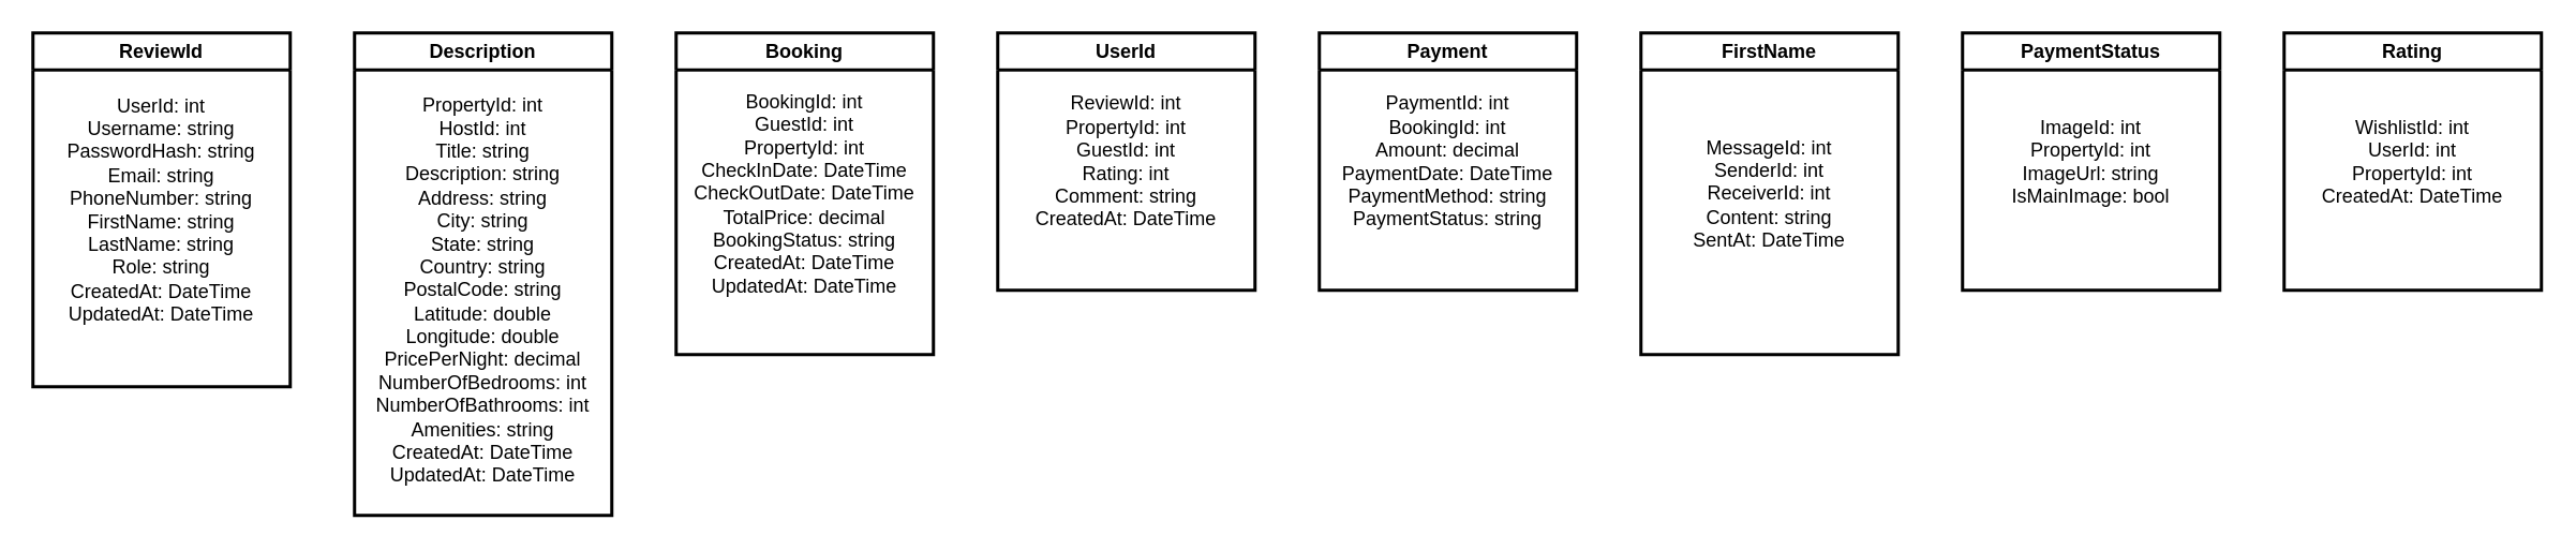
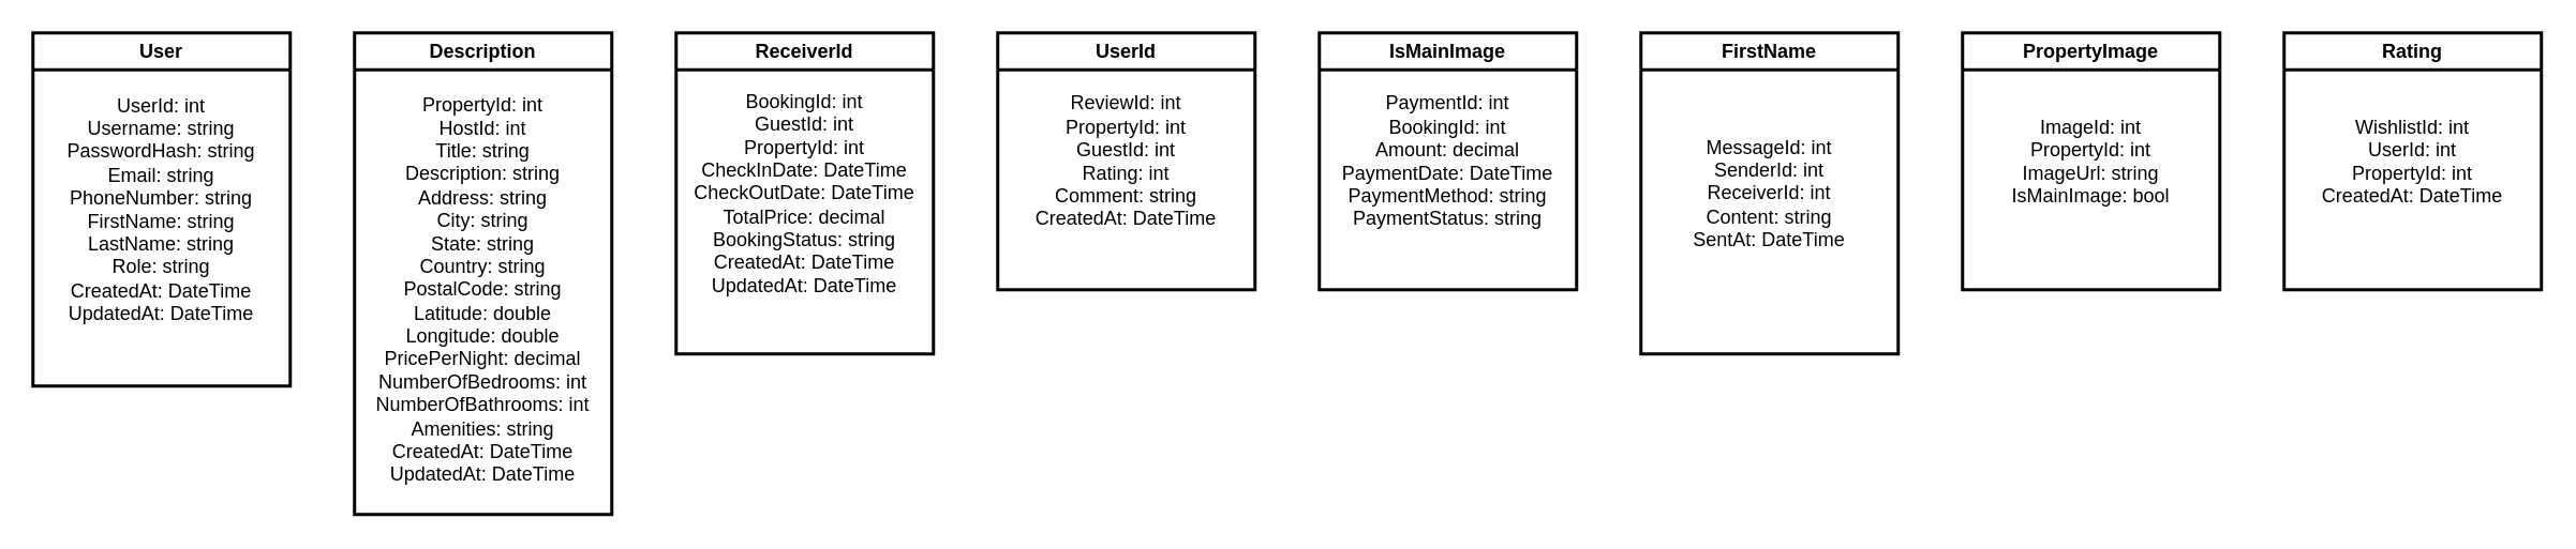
  <mxCell id="0" />
  <mxCell id="1" parent="0" />
- <mxCell id="2" value="ReviewId" style="swimlane;html=1;strokeColor=black;fillColor=white;strokeWidth=2;shadow=0;whiteSpace=wrap;rounded=0;" vertex="1" connectable="0" parent="1"><mxGeometry x="20" y="20" width="160" height="220" as="geometry" /></mxCell>
+ <mxCell id="2" value="User" style="swimlane;html=1;strokeColor=black;fillColor=white;strokeWidth=2;shadow=0;whiteSpace=wrap;rounded=0;" vertex="1" connectable="0" parent="1"><mxGeometry x="20" y="20" width="160" height="220" as="geometry" /></mxCell>
  <mxCell id="3" value="UserId: int&#10;Username: string&#10;PasswordHash: string&#10;Email: string&#10;PhoneNumber: string&#10;FirstName: string&#10;LastName: string&#10;Role: string&#10;CreatedAt: DateTime&#10;UpdatedAt: DateTime" style="text;html=1;strokeColor=none;fillColor=none;align=center;verticalAlign=middle;whiteSpace=wrap;rounded=0;" vertex="1" connectable="0" parent="2"><mxGeometry x="10" y="10" width="140" height="200" as="geometry" /></mxCell>
  <mxCell id="4" value="Description" style="swimlane;html=1;strokeColor=black;fillColor=white;strokeWidth=2;shadow=0;whiteSpace=wrap;rounded=0;" vertex="1" connectable="0" parent="1"><mxGeometry x="220" y="20" width="160" height="300" as="geometry" /></mxCell>
  <mxCell id="5" value="PropertyId: int&#10;HostId: int&#10;Title: string&#10;Description: string&#10;Address: string&#10;City: string&#10;State: string&#10;Country: string&#10;PostalCode: string&#10;Latitude: double&#10;Longitude: double&#10;PricePerNight: decimal&#10;NumberOfBedrooms: int&#10;NumberOfBathrooms: int&#10;Amenities: string&#10;CreatedAt: DateTime&#10;UpdatedAt: DateTime" style="text;html=1;strokeColor=none;fillColor=none;align=center;verticalAlign=middle;whiteSpace=wrap;rounded=0;" vertex="1" connectable="0" parent="4"><mxGeometry x="10" y="40" width="140" height="240" as="geometry" /></mxCell>
- <mxCell id="6" value="Booking" style="swimlane;html=1;strokeColor=black;fillColor=white;strokeWidth=2;shadow=0;whiteSpace=wrap;rounded=0;" vertex="1" connectable="0" parent="1"><mxGeometry x="420" y="20" width="160" height="200" as="geometry" /></mxCell>
+ <mxCell id="6" value="ReceiverId" style="swimlane;html=1;strokeColor=black;fillColor=white;strokeWidth=2;shadow=0;whiteSpace=wrap;rounded=0;" vertex="1" connectable="0" parent="1"><mxGeometry x="420" y="20" width="160" height="200" as="geometry" /></mxCell>
  <mxCell id="7" value="BookingId: int&#10;GuestId: int&#10;PropertyId: int&#10;CheckInDate: DateTime&#10;CheckOutDate: DateTime&#10;TotalPrice: decimal&#10;BookingStatus: string&#10;CreatedAt: DateTime&#10;UpdatedAt: DateTime" style="text;html=1;strokeColor=none;fillColor=none;align=center;verticalAlign=middle;whiteSpace=wrap;rounded=0;" vertex="1" connectable="0" parent="6"><mxGeometry x="10" y="10" width="140" height="180" as="geometry" /></mxCell>
  <mxCell id="8" value="UserId" style="swimlane;html=1;strokeColor=black;fillColor=white;strokeWidth=2;shadow=0;whiteSpace=wrap;rounded=0;" vertex="1" connectable="0" parent="1"><mxGeometry x="620" y="20" width="160" height="160" as="geometry" /></mxCell>
  <mxCell id="9" value="ReviewId: int&#10;PropertyId: int&#10;GuestId: int&#10;Rating: int&#10;Comment: string&#10;CreatedAt: DateTime" style="text;html=1;strokeColor=none;fillColor=none;align=center;verticalAlign=middle;whiteSpace=wrap;rounded=0;" vertex="1" connectable="0" parent="8"><mxGeometry x="10" y="10" width="140" height="140" as="geometry" /></mxCell>
- <mxCell id="10" value="Payment" style="swimlane;html=1;strokeColor=black;fillColor=white;strokeWidth=2;shadow=0;whiteSpace=wrap;rounded=0;" vertex="1" connectable="0" parent="1"><mxGeometry x="820" y="20" width="160" height="160" as="geometry" /></mxCell>
+ <mxCell id="10" value="IsMainImage" style="swimlane;html=1;strokeColor=black;fillColor=white;strokeWidth=2;shadow=0;whiteSpace=wrap;rounded=0;" vertex="1" connectable="0" parent="1"><mxGeometry x="820" y="20" width="160" height="160" as="geometry" /></mxCell>
  <mxCell id="11" value="PaymentId: int&#10;BookingId: int&#10;Amount: decimal&#10;PaymentDate: DateTime&#10;PaymentMethod: string&#10;PaymentStatus: string" style="text;html=1;strokeColor=none;fillColor=none;align=center;verticalAlign=middle;whiteSpace=wrap;rounded=0;" vertex="1" connectable="0" parent="10"><mxGeometry x="10" y="10" width="140" height="140" as="geometry" /></mxCell>
  <mxCell id="12" value="FirstName" style="swimlane;html=1;strokeColor=black;fillColor=white;strokeWidth=2;shadow=0;whiteSpace=wrap;rounded=0;" vertex="1" connectable="0" parent="1"><mxGeometry x="1020" y="20" width="160" height="200" as="geometry" /></mxCell>
  <mxCell id="13" value="MessageId: int&#10;SenderId: int&#10;ReceiverId: int&#10;Content: string&#10;SentAt: DateTime" style="text;html=1;strokeColor=none;fillColor=none;align=center;verticalAlign=middle;whiteSpace=wrap;rounded=0;" vertex="1" connectable="0" parent="12"><mxGeometry x="10" y="10" width="140" height="180" as="geometry" /></mxCell>
- <mxCell id="14" value="PaymentStatus" style="swimlane;html=1;strokeColor=black;fillColor=white;strokeWidth=2;shadow=0;whiteSpace=wrap;rounded=0;" vertex="1" connectable="0" parent="1"><mxGeometry x="1220" y="20" width="160" height="160" as="geometry" /></mxCell>
+ <mxCell id="14" value="PropertyImage" style="swimlane;html=1;strokeColor=black;fillColor=white;strokeWidth=2;shadow=0;whiteSpace=wrap;rounded=0;" vertex="1" connectable="0" parent="1"><mxGeometry x="1220" y="20" width="160" height="160" as="geometry" /></mxCell>
  <mxCell id="15" value="ImageId: int&#10;PropertyId: int&#10;ImageUrl: string&#10;IsMainImage: bool" style="text;html=1;strokeColor=none;fillColor=none;align=center;verticalAlign=middle;whiteSpace=wrap;rounded=0;" vertex="1" connectable="0" parent="14"><mxGeometry x="10" y="10" width="140" height="140" as="geometry" /></mxCell>
  <mxCell id="16" value="Rating" style="swimlane;html=1;strokeColor=black;fillColor=white;strokeWidth=2;shadow=0;whiteSpace=wrap;rounded=0;" vertex="1" connectable="0" parent="1"><mxGeometry x="1420" y="20" width="160" height="160" as="geometry" /></mxCell>
  <mxCell id="17" value="WishlistId: int&#10;UserId: int&#10;PropertyId: int&#10;CreatedAt: DateTime" style="text;html=1;strokeColor=none;fillColor=none;align=center;verticalAlign=middle;whiteSpace=wrap;rounded=0;" vertex="1" connectable="0" parent="16"><mxGeometry x="10" y="10" width="140" height="140" as="geometry" /></mxCell>
